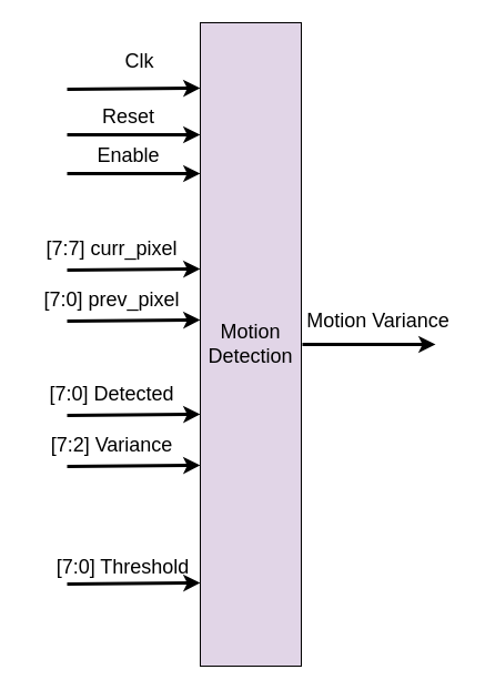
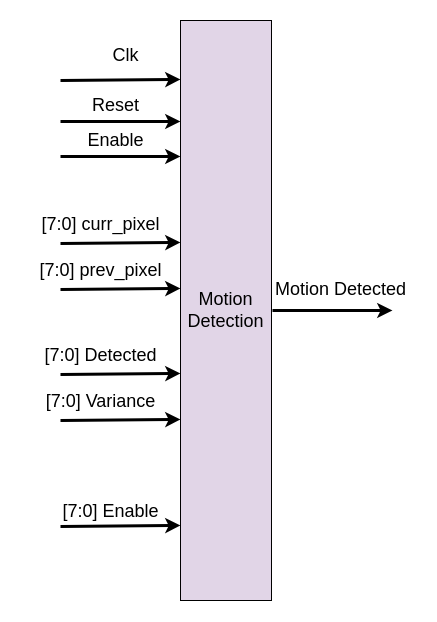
  <mxCell id="0" />
  <mxCell id="1" parent="0" />
  <mxCell id="2" value="&lt;font style=&quot;font-size: 18px;&quot;&gt;Motion Detection&lt;/font&gt;" style="whiteSpace=wrap;html=1;fillColor=#e1d5e7;" vertex="1" parent="1"><mxGeometry x="180" y="20" width="91" height="580" as="geometry" /></mxCell>
  <mxCell id="3" value="" style="endArrow=classic;html=1;rounded=0;strokeWidth=3;" edge="1" parent="1"><mxGeometry width="50" height="50" relative="1" as="geometry"><mxPoint x="60" y="80" as="sourcePoint" /><mxPoint x="180" y="79" as="targetPoint" /></mxGeometry></mxCell>
  <mxCell id="4" value="&lt;font style=&quot;font-size: 18px;&quot;&gt;Clk&lt;/font&gt;" style="text;html=1;align=center;verticalAlign=middle;resizable=0;points=[];autosize=1;strokeColor=none;fillColor=none;" vertex="1" parent="1"><mxGeometry x="100" y="35" width="50" height="40" as="geometry" /></mxCell>
  <mxCell id="5" value="" style="endArrow=classic;html=1;rounded=0;strokeWidth=3;" edge="1" parent="1"><mxGeometry width="50" height="50" relative="1" as="geometry"><mxPoint x="60" y="121" as="sourcePoint" /><mxPoint x="180" y="121" as="targetPoint" /></mxGeometry></mxCell>
  <mxCell id="6" value="&lt;span style=&quot;font-size: 18px;&quot;&gt;Reset&lt;/span&gt;" style="text;html=1;align=center;verticalAlign=middle;resizable=0;points=[];autosize=1;strokeColor=none;fillColor=none;" vertex="1" parent="1"><mxGeometry x="80" y="85" width="70" height="40" as="geometry" /></mxCell>
  <mxCell id="7" value="" style="endArrow=classic;html=1;rounded=0;strokeWidth=3;" edge="1" parent="1"><mxGeometry width="50" height="50" relative="1" as="geometry"><mxPoint x="60" y="156" as="sourcePoint" /><mxPoint x="180" y="156" as="targetPoint" /></mxGeometry></mxCell>
  <mxCell id="8" value="&lt;span style=&quot;font-size: 18px;&quot;&gt;Enable&lt;/span&gt;" style="text;html=1;align=center;verticalAlign=middle;resizable=0;points=[];autosize=1;strokeColor=none;fillColor=none;" vertex="1" parent="1"><mxGeometry x="75" y="120" width="80" height="40" as="geometry" /></mxCell>
  <mxCell id="9" value="" style="endArrow=classic;html=1;rounded=0;strokeWidth=3;" edge="1" parent="1"><mxGeometry width="50" height="50" relative="1" as="geometry"><mxPoint x="60" y="243" as="sourcePoint" /><mxPoint x="180" y="242" as="targetPoint" /></mxGeometry></mxCell>
- <mxCell id="10" value="&lt;span style=&quot;font-size: 18px;&quot;&gt;[7:7] curr_pixel&lt;/span&gt;" style="text;html=1;align=center;verticalAlign=middle;resizable=0;points=[];autosize=1;strokeColor=none;fillColor=none;" vertex="1" parent="1"><mxGeometry x="30" y="204" width="140" height="40" as="geometry" /></mxCell>
+ <mxCell id="10" value="&lt;span style=&quot;font-size: 18px;&quot;&gt;[7:0] curr_pixel&lt;/span&gt;" style="text;html=1;align=center;verticalAlign=middle;resizable=0;points=[];autosize=1;strokeColor=none;fillColor=none;" vertex="1" parent="1"><mxGeometry x="30" y="204" width="140" height="40" as="geometry" /></mxCell>
  <mxCell id="11" value="" style="endArrow=classic;html=1;rounded=0;strokeWidth=3;" edge="1" parent="1"><mxGeometry width="50" height="50" relative="1" as="geometry"><mxPoint x="60" y="289" as="sourcePoint" /><mxPoint x="180" y="288" as="targetPoint" /></mxGeometry></mxCell>
  <mxCell id="12" value="&lt;span style=&quot;font-size: 18px;&quot;&gt;[7:0] prev_pixel&lt;/span&gt;" style="text;html=1;align=center;verticalAlign=middle;resizable=0;points=[];autosize=1;strokeColor=none;fillColor=none;" vertex="1" parent="1"><mxGeometry x="25" y="250" width="150" height="40" as="geometry" /></mxCell>
  <mxCell id="13" value="" style="endArrow=classic;html=1;rounded=0;strokeWidth=3;" edge="1" parent="1"><mxGeometry width="50" height="50" relative="1" as="geometry"><mxPoint x="60" y="374" as="sourcePoint" /><mxPoint x="180" y="373" as="targetPoint" /></mxGeometry></mxCell>
  <mxCell id="14" value="&lt;span style=&quot;font-size: 18px;&quot;&gt;[7:0] Detected&lt;/span&gt;" style="text;html=1;align=center;verticalAlign=middle;resizable=0;points=[];autosize=1;strokeColor=none;fillColor=none;" vertex="1" parent="1"><mxGeometry x="20" y="335" width="160" height="40" as="geometry" /></mxCell>
  <mxCell id="15" value="" style="endArrow=classic;html=1;rounded=0;strokeWidth=3;" edge="1" parent="1"><mxGeometry width="50" height="50" relative="1" as="geometry"><mxPoint x="60" y="420" as="sourcePoint" /><mxPoint x="180" y="419" as="targetPoint" /></mxGeometry></mxCell>
- <mxCell id="16" value="&lt;span style=&quot;font-size: 18px;&quot;&gt;[7:2] Variance&lt;/span&gt;" style="text;html=1;align=center;verticalAlign=middle;resizable=0;points=[];autosize=1;strokeColor=none;fillColor=none;" vertex="1" parent="1"><mxGeometry x="35" y="381" width="130" height="40" as="geometry" /></mxCell>
+ <mxCell id="16" value="&lt;span style=&quot;font-size: 18px;&quot;&gt;[7:0] Variance&lt;/span&gt;" style="text;html=1;align=center;verticalAlign=middle;resizable=0;points=[];autosize=1;strokeColor=none;fillColor=none;" vertex="1" parent="1"><mxGeometry x="35" y="381" width="130" height="40" as="geometry" /></mxCell>
  <mxCell id="17" value="" style="endArrow=classic;html=1;rounded=0;strokeWidth=3;" edge="1" parent="1"><mxGeometry width="50" height="50" relative="1" as="geometry"><mxPoint x="60" y="526" as="sourcePoint" /><mxPoint x="180" y="525" as="targetPoint" /></mxGeometry></mxCell>
- <mxCell id="18" value="&lt;font style=&quot;font-size: 18px;&quot;&gt;[7:0] Threshold&lt;/font&gt;" style="text;html=1;align=center;verticalAlign=middle;resizable=0;points=[];autosize=1;strokeColor=none;fillColor=none;" vertex="1" parent="1"><mxGeometry x="40" y="491" width="140" height="40" as="geometry" /></mxCell>
+ <mxCell id="18" value="&lt;font style=&quot;font-size: 18px;&quot;&gt;[7:0] Enable&lt;/font&gt;" style="text;html=1;align=center;verticalAlign=middle;resizable=0;points=[];autosize=1;strokeColor=none;fillColor=none;" vertex="1" parent="1"><mxGeometry x="40" y="491" width="140" height="40" as="geometry" /></mxCell>
  <mxCell id="19" value="" style="endArrow=classic;html=1;rounded=0;strokeWidth=3;" edge="1" parent="1"><mxGeometry width="50" height="50" relative="1" as="geometry"><mxPoint x="272" y="310" as="sourcePoint" /><mxPoint x="392" y="310" as="targetPoint" /></mxGeometry></mxCell>
- <mxCell id="20" value="&lt;font style=&quot;font-size: 18px;&quot;&gt;Motion Variance&lt;/font&gt;" style="text;html=1;align=center;verticalAlign=middle;resizable=0;points=[];autosize=1;strokeColor=none;fillColor=none;" vertex="1" parent="1"><mxGeometry x="265" y="269" width="150" height="40" as="geometry" /></mxCell>
+ <mxCell id="20" value="&lt;font style=&quot;font-size: 18px;&quot;&gt;Motion Detected&lt;/font&gt;" style="text;html=1;align=center;verticalAlign=middle;resizable=0;points=[];autosize=1;strokeColor=none;fillColor=none;" vertex="1" parent="1"><mxGeometry x="265" y="269" width="150" height="40" as="geometry" /></mxCell>
